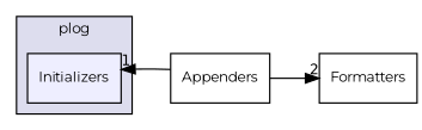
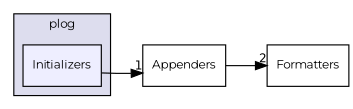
  digraph {
    compound=true
    fontname=Montserrat
    rankdir=LR
    node [fontname=Montserrat fontsize=10 shape=box]
    edge [fontname=Montserrat labeldistance=1.5 labelfontname=Helvetica labelfontsize=10]
    n1 [fillcolor="#eeeeff" label=Initializers pencolor=black style=filled]
    n2 [label=Appenders]
    n3 [label=Formatters]
    subgraph cluster_1 {
      bgcolor="#ddddee"
      fontsize=10
      label=plog
      pencolor=black
      n1
    }
-   n2 -> n1 [headlabel=1]
+   n1 -> n2 [headlabel=1]
    n2 -> n3 [headlabel=2]
  }
